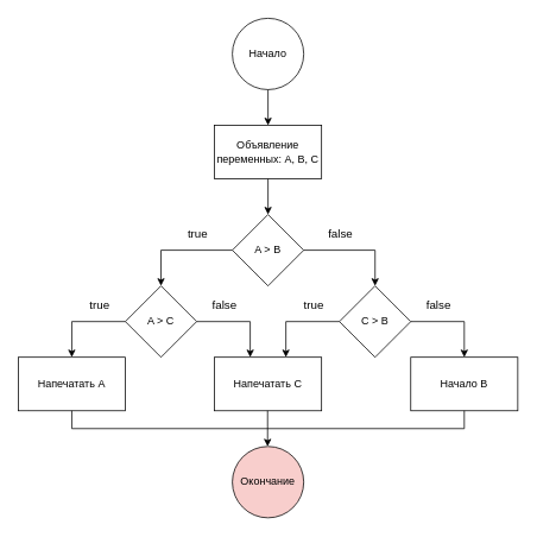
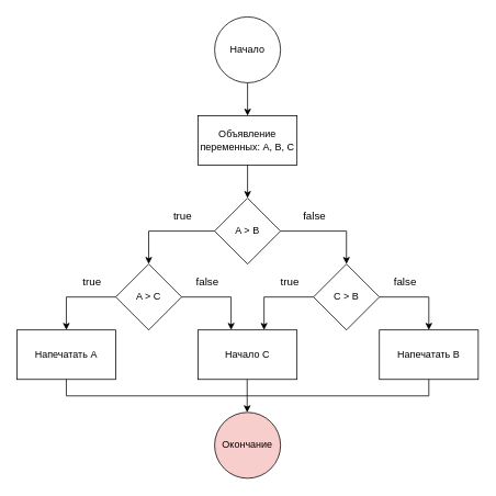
  <mxCell id="0" />
  <mxCell id="1" parent="0" />
  <mxCell id="2" value="Начало" style="ellipse;whiteSpace=wrap;html=1;aspect=fixed;" vertex="1" parent="1"><mxGeometry x="260" y="20" width="80" height="80" as="geometry" /></mxCell>
  <mxCell id="3" value="Окончание" style="ellipse;whiteSpace=wrap;html=1;aspect=fixed;fillColor=#f8cecc;" vertex="1" parent="1"><mxGeometry x="260" y="500" width="80" height="80" as="geometry" /></mxCell>
  <mxCell id="4" value="Объявление переменных: A, B, C" style="rounded=0;whiteSpace=wrap;html=1;" vertex="1" parent="1"><mxGeometry x="240" y="140" width="120" height="60" as="geometry" /></mxCell>
  <mxCell id="5" value="A &amp;gt; B" style="rhombus;whiteSpace=wrap;html=1;" vertex="1" parent="1"><mxGeometry x="260" y="240" width="80" height="80" as="geometry" /></mxCell>
  <mxCell id="6" value="C &amp;gt; B" style="rhombus;whiteSpace=wrap;html=1;" vertex="1" parent="1"><mxGeometry x="380" y="320" width="80" height="80" as="geometry" /></mxCell>
  <mxCell id="7" value="A &amp;gt; C" style="rhombus;whiteSpace=wrap;html=1;" vertex="1" parent="1"><mxGeometry x="140" y="320" width="80" height="80" as="geometry" /></mxCell>
  <mxCell id="8" value="Напечатать A" style="rounded=0;whiteSpace=wrap;html=1;" vertex="1" parent="1"><mxGeometry x="20" y="400" width="120" height="60" as="geometry" /></mxCell>
- <mxCell id="9" value="Начало B" style="rounded=0;whiteSpace=wrap;html=1;" vertex="1" parent="1"><mxGeometry x="460" y="400" width="120" height="60" as="geometry" /></mxCell>
- <mxCell id="10" value="Напечатать C" style="rounded=0;whiteSpace=wrap;html=1;" vertex="1" parent="1"><mxGeometry x="240" y="400" width="120" height="60" as="geometry" /></mxCell>
+ <mxCell id="9" value="Напечатать B" style="rounded=0;whiteSpace=wrap;html=1;" vertex="1" parent="1"><mxGeometry x="460" y="400" width="120" height="60" as="geometry" /></mxCell>
+ <mxCell id="10" value="Начало C" style="rounded=0;whiteSpace=wrap;html=1;" vertex="1" parent="1"><mxGeometry x="240" y="400" width="120" height="60" as="geometry" /></mxCell>
  <mxCell id="11" value="" style="endArrow=classic;html=1;entryX=0.5;entryY=0;entryDx=0;entryDy=0;exitX=0;exitY=0.5;exitDx=0;exitDy=0;jumpSize=6;strokeWidth=1;rounded=0;" edge="1" parent="1" source="5" target="7"><mxGeometry relative="1" as="geometry"><mxPoint x="260" y="310" as="sourcePoint" /><mxPoint x="170" y="310" as="targetPoint" /><Array as="points"><mxPoint x="180" y="280" /></Array></mxGeometry></mxCell>
  <mxCell id="12" value="true" style="edgeLabel;resizable=0;html=1;align=center;verticalAlign=middle;fontSize=13;" connectable="0" vertex="1" parent="11"><mxGeometry relative="1" as="geometry"><mxPoint x="20" y="-20" as="offset" /></mxGeometry></mxCell>
  <mxCell id="13" value="" style="endArrow=classic;html=1;entryX=0.5;entryY=0;entryDx=0;entryDy=0;exitX=0;exitY=0.5;exitDx=0;exitDy=0;jumpSize=6;strokeWidth=1;rounded=0;" edge="1" parent="1" target="8"><mxGeometry relative="1" as="geometry"><mxPoint x="140" y="360" as="sourcePoint" /><mxPoint x="60" y="400" as="targetPoint" /><Array as="points"><mxPoint x="80" y="360" /></Array></mxGeometry></mxCell>
  <mxCell id="14" value="true" style="edgeLabel;resizable=0;html=1;align=center;verticalAlign=middle;fontSize=13;" connectable="0" vertex="1" parent="13"><mxGeometry relative="1" as="geometry"><mxPoint x="20" y="-20" as="offset" /></mxGeometry></mxCell>
  <mxCell id="15" value="" style="endArrow=classic;html=1;entryX=0.5;entryY=0;entryDx=0;entryDy=0;exitX=0;exitY=0.5;exitDx=0;exitDy=0;jumpSize=6;strokeWidth=1;rounded=0;" edge="1" parent="1"><mxGeometry relative="1" as="geometry"><mxPoint x="380" y="360" as="sourcePoint" /><mxPoint x="320" y="400" as="targetPoint" /><Array as="points"><mxPoint x="320" y="360" /></Array></mxGeometry></mxCell>
  <mxCell id="16" value="true" style="edgeLabel;resizable=0;html=1;align=center;verticalAlign=middle;fontSize=13;" connectable="0" vertex="1" parent="15"><mxGeometry relative="1" as="geometry"><mxPoint x="20" y="-20" as="offset" /></mxGeometry></mxCell>
  <mxCell id="17" value="" style="endArrow=classic;html=1;fontSize=13;strokeWidth=1;exitX=0.5;exitY=1;exitDx=0;exitDy=0;entryX=0.5;entryY=0;entryDx=0;entryDy=0;" edge="1" parent="1" source="2" target="4"><mxGeometry width="50" height="50" relative="1" as="geometry"><mxPoint x="580" y="460" as="sourcePoint" /><mxPoint x="630" y="410" as="targetPoint" /></mxGeometry></mxCell>
  <mxCell id="18" value="" style="endArrow=classic;html=1;fontSize=13;strokeWidth=1;exitX=0.5;exitY=1;exitDx=0;exitDy=0;entryX=0.5;entryY=0;entryDx=0;entryDy=0;" edge="1" parent="1" source="4" target="5"><mxGeometry width="50" height="50" relative="1" as="geometry"><mxPoint x="310" y="110" as="sourcePoint" /><mxPoint x="310" y="150" as="targetPoint" /><Array as="points" /></mxGeometry></mxCell>
  <mxCell id="19" value="" style="endArrow=classic;html=1;entryX=0.5;entryY=0;entryDx=0;entryDy=0;exitX=1;exitY=0.5;exitDx=0;exitDy=0;jumpSize=6;strokeWidth=1;rounded=0;" edge="1" parent="1" source="5"><mxGeometry relative="1" as="geometry"><mxPoint x="500" y="280" as="sourcePoint" /><mxPoint x="420" y="320" as="targetPoint" /><Array as="points"><mxPoint x="420" y="280" /></Array></mxGeometry></mxCell>
  <mxCell id="20" value="false" style="edgeLabel;resizable=0;html=1;align=center;verticalAlign=middle;fontSize=13;" connectable="0" vertex="1" parent="19"><mxGeometry relative="1" as="geometry"><mxPoint x="-20" y="-20" as="offset" /></mxGeometry></mxCell>
  <mxCell id="21" value="" style="endArrow=classic;html=1;entryX=0.5;entryY=0;entryDx=0;entryDy=0;exitX=1;exitY=0.5;exitDx=0;exitDy=0;jumpSize=6;strokeWidth=1;rounded=0;" edge="1" parent="1" target="9"><mxGeometry relative="1" as="geometry"><mxPoint x="460" y="360" as="sourcePoint" /><mxPoint x="540" y="400" as="targetPoint" /><Array as="points"><mxPoint x="520" y="360" /></Array></mxGeometry></mxCell>
  <mxCell id="22" value="false" style="edgeLabel;resizable=0;html=1;align=center;verticalAlign=middle;fontSize=13;" connectable="0" vertex="1" parent="21"><mxGeometry relative="1" as="geometry"><mxPoint x="-20" y="-20" as="offset" /></mxGeometry></mxCell>
  <mxCell id="23" value="" style="endArrow=classic;html=1;entryX=0.5;entryY=0;entryDx=0;entryDy=0;exitX=1;exitY=0.5;exitDx=0;exitDy=0;jumpSize=6;strokeWidth=1;rounded=0;" edge="1" parent="1"><mxGeometry relative="1" as="geometry"><mxPoint x="220" y="360" as="sourcePoint" /><mxPoint x="280" y="400" as="targetPoint" /><Array as="points"><mxPoint x="280" y="360" /></Array></mxGeometry></mxCell>
  <mxCell id="24" value="false" style="edgeLabel;resizable=0;html=1;align=center;verticalAlign=middle;fontSize=13;" connectable="0" vertex="1" parent="23"><mxGeometry relative="1" as="geometry"><mxPoint x="-20" y="-20" as="offset" /></mxGeometry></mxCell>
  <mxCell id="25" value="" style="endArrow=none;html=1;fontSize=13;strokeWidth=1;exitX=0.5;exitY=1;exitDx=0;exitDy=0;edgeStyle=orthogonalEdgeStyle;entryX=0.5;entryY=1;entryDx=0;entryDy=0;rounded=0;" edge="1" parent="1" source="8" target="9"><mxGeometry width="50" height="50" relative="1" as="geometry"><mxPoint x="580" y="460" as="sourcePoint" /><mxPoint x="80" y="490" as="targetPoint" /><Array as="points"><mxPoint x="80" y="480" /><mxPoint x="520" y="480" /></Array></mxGeometry></mxCell>
  <mxCell id="26" value="" style="endArrow=classic;html=1;fontSize=13;strokeWidth=1;exitX=0.5;exitY=1;exitDx=0;exitDy=0;entryX=0.5;entryY=0;entryDx=0;entryDy=0;" edge="1" parent="1"><mxGeometry width="50" height="50" relative="1" as="geometry"><mxPoint x="299.5" y="460" as="sourcePoint" /><mxPoint x="299.5" y="500" as="targetPoint" /><Array as="points" /></mxGeometry></mxCell>
